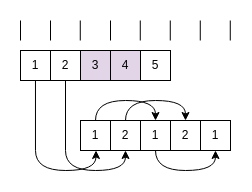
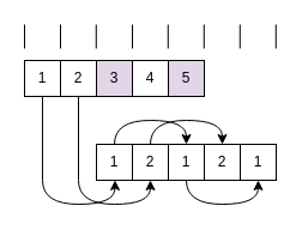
  <mxCell id="0" />
  <mxCell id="1" parent="0" />
  <mxCell id="2" style="rounded=0;orthogonalLoop=1;jettySize=auto;html=1;entryX=0.5;entryY=1;entryDx=0;entryDy=0;edgeStyle=orthogonalEdgeStyle;curved=1;" edge="1" parent="1"><mxGeometry relative="1" as="geometry"><mxPoint x="35" y="150" as="sourcePoint" /><mxPoint x="95.5" y="150" as="targetPoint" /><Array as="points"><mxPoint x="35" y="170" /><mxPoint x="96" y="170" /></Array></mxGeometry></mxCell>
  <mxCell id="3" value="1" style="rounded=0;whiteSpace=wrap;html=1;" vertex="1" parent="1"><mxGeometry x="20" y="50" width="30" height="30" as="geometry" /></mxCell>
  <mxCell id="4" style="edgeStyle=orthogonalEdgeStyle;rounded=0;orthogonalLoop=1;jettySize=auto;html=1;entryX=0.5;entryY=1;entryDx=0;entryDy=0;curved=1;" edge="1" parent="1" target="12"><mxGeometry relative="1" as="geometry"><mxPoint x="65" y="150" as="sourcePoint" /><Array as="points"><mxPoint x="65" y="170" /><mxPoint x="125" y="170" /></Array></mxGeometry></mxCell>
  <mxCell id="5" value="2" style="rounded=0;whiteSpace=wrap;html=1;" vertex="1" parent="1"><mxGeometry x="50" y="50" width="30" height="30" as="geometry" /></mxCell>
  <mxCell id="6" value="3" style="rounded=0;whiteSpace=wrap;html=1;fillColor=#e1d5e7;" vertex="1" parent="1"><mxGeometry x="80" y="50" width="30" height="30" as="geometry" /></mxCell>
- <mxCell id="7" value="4" style="rounded=0;whiteSpace=wrap;html=1;fillColor=#e1d5e7;" vertex="1" parent="1"><mxGeometry x="110" y="50" width="30" height="30" as="geometry" /></mxCell>
- <mxCell id="8" value="5" style="rounded=0;whiteSpace=wrap;html=1;" vertex="1" parent="1"><mxGeometry x="140" y="50" width="30" height="30" as="geometry" /></mxCell>
+ <mxCell id="7" value="4" style="rounded=0;whiteSpace=wrap;html=1;" vertex="1" parent="1"><mxGeometry x="110" y="50" width="30" height="30" as="geometry" /></mxCell>
+ <mxCell id="8" value="5" style="rounded=0;whiteSpace=wrap;html=1;fillColor=#e1d5e7;" vertex="1" parent="1"><mxGeometry x="140" y="50" width="30" height="30" as="geometry" /></mxCell>
  <mxCell id="9" style="edgeStyle=orthogonalEdgeStyle;rounded=0;orthogonalLoop=1;jettySize=auto;html=1;exitX=0.5;exitY=0;exitDx=0;exitDy=0;entryX=0.5;entryY=0;entryDx=0;entryDy=0;curved=1;" edge="1" parent="1" source="10" target="14"><mxGeometry relative="1" as="geometry" /></mxCell>
  <mxCell id="10" value="1" style="rounded=0;whiteSpace=wrap;html=1;" vertex="1" parent="1"><mxGeometry x="80" y="120" width="30" height="30" as="geometry" /></mxCell>
  <mxCell id="11" style="edgeStyle=orthogonalEdgeStyle;rounded=0;orthogonalLoop=1;jettySize=auto;html=1;exitX=0.5;exitY=0;exitDx=0;exitDy=0;entryX=0.5;entryY=0;entryDx=0;entryDy=0;curved=1;" edge="1" parent="1" source="12" target="15"><mxGeometry relative="1" as="geometry" /></mxCell>
  <mxCell id="12" value="2" style="rounded=0;whiteSpace=wrap;html=1;" vertex="1" parent="1"><mxGeometry x="110" y="120" width="30" height="30" as="geometry" /></mxCell>
  <mxCell id="13" style="edgeStyle=orthogonalEdgeStyle;rounded=0;orthogonalLoop=1;jettySize=auto;html=1;exitX=0.5;exitY=1;exitDx=0;exitDy=0;entryX=0.5;entryY=1;entryDx=0;entryDy=0;curved=1;" edge="1" parent="1" source="14" target="16"><mxGeometry relative="1" as="geometry" /></mxCell>
  <mxCell id="14" value="1" style="rounded=0;whiteSpace=wrap;html=1;" vertex="1" parent="1"><mxGeometry x="140" y="120" width="30" height="30" as="geometry" /></mxCell>
  <mxCell id="15" value="2" style="rounded=0;whiteSpace=wrap;html=1;" vertex="1" parent="1"><mxGeometry x="170" y="120" width="30" height="30" as="geometry" /></mxCell>
  <mxCell id="16" value="1" style="rounded=0;whiteSpace=wrap;html=1;" vertex="1" parent="1"><mxGeometry x="200" y="120" width="30" height="30" as="geometry" /></mxCell>
  <mxCell id="17" value="" style="endArrow=none;html=1;rounded=0;" edge="1" parent="1"><mxGeometry width="50" height="50" relative="1" as="geometry"><mxPoint x="20" y="40" as="sourcePoint" /><mxPoint x="20" y="20" as="targetPoint" /></mxGeometry></mxCell>
  <mxCell id="18" value="" style="endArrow=none;html=1;rounded=0;" edge="1" parent="1"><mxGeometry width="50" height="50" relative="1" as="geometry"><mxPoint x="50" y="40" as="sourcePoint" /><mxPoint x="50" y="20" as="targetPoint" /></mxGeometry></mxCell>
  <mxCell id="19" value="" style="endArrow=none;html=1;rounded=0;" edge="1" parent="1"><mxGeometry width="50" height="50" relative="1" as="geometry"><mxPoint x="79.77" y="40" as="sourcePoint" /><mxPoint x="79.77" y="20" as="targetPoint" /></mxGeometry></mxCell>
  <mxCell id="20" value="" style="endArrow=none;html=1;rounded=0;" edge="1" parent="1"><mxGeometry width="50" height="50" relative="1" as="geometry"><mxPoint x="139.77" y="40" as="sourcePoint" /><mxPoint x="139.77" y="20" as="targetPoint" /></mxGeometry></mxCell>
  <mxCell id="21" value="" style="endArrow=none;html=1;rounded=0;" edge="1" parent="1"><mxGeometry width="50" height="50" relative="1" as="geometry"><mxPoint x="110" y="40" as="sourcePoint" /><mxPoint x="110" y="20" as="targetPoint" /></mxGeometry></mxCell>
  <mxCell id="22" value="" style="endArrow=none;html=1;rounded=0;" edge="1" parent="1"><mxGeometry width="50" height="50" relative="1" as="geometry"><mxPoint x="169.77" y="40" as="sourcePoint" /><mxPoint x="169.77" y="20" as="targetPoint" /></mxGeometry></mxCell>
  <mxCell id="23" value="" style="endArrow=none;html=1;rounded=0;" edge="1" parent="1"><mxGeometry width="50" height="50" relative="1" as="geometry"><mxPoint x="199.77" y="40" as="sourcePoint" /><mxPoint x="199.77" y="20" as="targetPoint" /></mxGeometry></mxCell>
  <mxCell id="24" value="" style="endArrow=none;html=1;rounded=0;" edge="1" parent="1"><mxGeometry width="50" height="50" relative="1" as="geometry"><mxPoint x="229.77" y="40" as="sourcePoint" /><mxPoint x="229.77" y="20" as="targetPoint" /></mxGeometry></mxCell>
  <mxCell id="25" value="" style="endArrow=none;html=1;rounded=0;exitX=0.5;exitY=1;exitDx=0;exitDy=0;" edge="1" parent="1" source="5"><mxGeometry width="50" height="50" relative="1" as="geometry"><mxPoint x="105" y="130" as="sourcePoint" /><mxPoint x="65" y="150" as="targetPoint" /></mxGeometry></mxCell>
  <mxCell id="26" value="" style="endArrow=none;html=1;rounded=0;exitX=0.5;exitY=1;exitDx=0;exitDy=0;" edge="1" parent="1"><mxGeometry width="50" height="50" relative="1" as="geometry"><mxPoint x="34.97" y="80" as="sourcePoint" /><mxPoint x="34.97" y="150" as="targetPoint" /></mxGeometry></mxCell>
